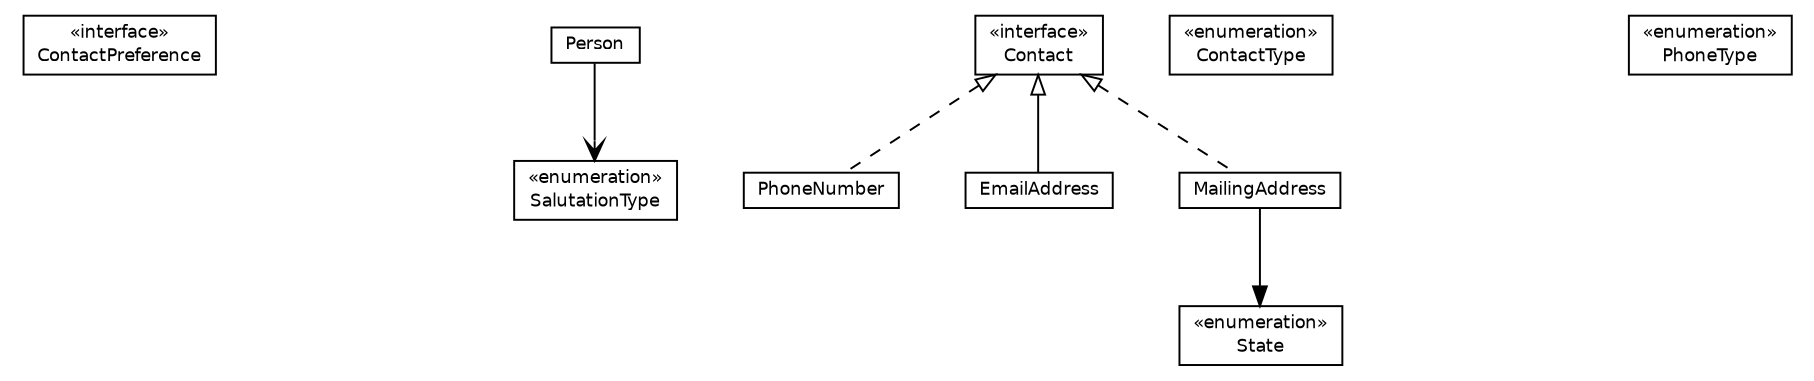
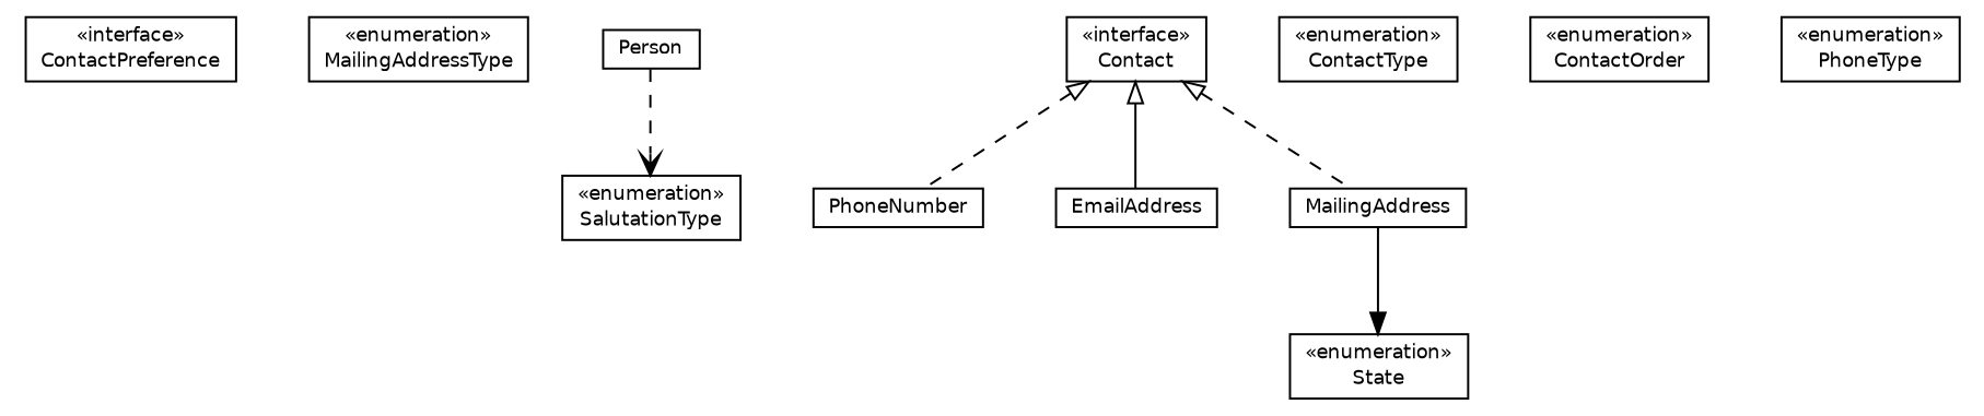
  digraph {
    nodesep=0.25
    ranksep=0.5
    node [fontcolor=black fontname=Helvetica fontsize=9.0 shape=plaintext]
    edge [fontname=Helvetica fontsize=10 headport=p labelfontname=Helvetica labelfontsize=10 tailport=p arrowtail=empty dir=back]
    n1 [label=<<table title="net.ljcomputing.people.domain.ContactPreference" border="0" cellborder="1" cellspacing="0" cellpadding="2" port="p" href="./ContactPreference.html"> 		<tr><td><table border="0" cellspacing="0" cellpadding="1"> <tr><td align="center" balign="center"> &#171;interface&#187; </td></tr> <tr><td align="center" balign="center"> ContactPreference </td></tr> 		</table></td></tr> 		</table>>]
+   n2 [label=<<table title="net.ljcomputing.people.domain.MailingAddressType" border="0" cellborder="1" cellspacing="0" cellpadding="2" port="p" href="./MailingAddressType.html"> 		<tr><td><table border="0" cellspacing="0" cellpadding="1"> <tr><td align="center" balign="center"> &#171;enumeration&#187; </td></tr> <tr><td align="center" balign="center"> MailingAddressType </td></tr> 		</table></td></tr> 		</table>>]
    n3 [label=<<table title="net.ljcomputing.people.domain.SalutationType" border="0" cellborder="1" cellspacing="0" cellpadding="2" port="p" href="./SalutationType.html"> 		<tr><td><table border="0" cellspacing="0" cellpadding="1"> <tr><td align="center" balign="center"> &#171;enumeration&#187; </td></tr> <tr><td align="center" balign="center"> SalutationType </td></tr> 		</table></td></tr> 		</table>>]
    n4 [label=<<table title="net.ljcomputing.people.domain.State" border="0" cellborder="1" cellspacing="0" cellpadding="2" port="p" href="./State.html"> 		<tr><td><table border="0" cellspacing="0" cellpadding="1"> <tr><td align="center" balign="center"> &#171;enumeration&#187; </td></tr> <tr><td align="center" balign="center"> State </td></tr> 		</table></td></tr> 		</table>>]
    n5 [label=<<table title="net.ljcomputing.people.domain.PhoneNumber" border="0" cellborder="1" cellspacing="0" cellpadding="2" port="p" href="./PhoneNumber.html"> 		<tr><td><table border="0" cellspacing="0" cellpadding="1"> <tr><td align="center" balign="center"> PhoneNumber </td></tr> 		</table></td></tr> 		</table>>]
    n6 [label=<<table title="net.ljcomputing.people.domain.ContactType" border="0" cellborder="1" cellspacing="0" cellpadding="2" port="p" href="./ContactType.html"> 		<tr><td><table border="0" cellspacing="0" cellpadding="1"> <tr><td align="center" balign="center"> &#171;enumeration&#187; </td></tr> <tr><td align="center" balign="center"> ContactType </td></tr> 		</table></td></tr> 		</table>>]
+   n7 [label=<<table title="net.ljcomputing.people.domain.ContactOrder" border="0" cellborder="1" cellspacing="0" cellpadding="2" port="p" href="./ContactOrder.html"> 		<tr><td><table border="0" cellspacing="0" cellpadding="1"> <tr><td align="center" balign="center"> &#171;enumeration&#187; </td></tr> <tr><td align="center" balign="center"> ContactOrder </td></tr> 		</table></td></tr> 		</table>>]
    n8 [label=<<table title="net.ljcomputing.people.domain.PhoneType" border="0" cellborder="1" cellspacing="0" cellpadding="2" port="p" href="./PhoneType.html"> 		<tr><td><table border="0" cellspacing="0" cellpadding="1"> <tr><td align="center" balign="center"> &#171;enumeration&#187; </td></tr> <tr><td align="center" balign="center"> PhoneType </td></tr> 		</table></td></tr> 		</table>>]
    n9 [label=<<table title="net.ljcomputing.people.domain.EmailAddress" border="0" cellborder="1" cellspacing="0" cellpadding="2" port="p" href="./EmailAddress.html"> 		<tr><td><table border="0" cellspacing="0" cellpadding="1"> <tr><td align="center" balign="center"> EmailAddress </td></tr> 		</table></td></tr> 		</table>>]
    n10 [label=<<table title="net.ljcomputing.people.domain.MailingAddress" border="0" cellborder="1" cellspacing="0" cellpadding="2" port="p" href="./MailingAddress.html"> 		<tr><td><table border="0" cellspacing="0" cellpadding="1"> <tr><td align="center" balign="center"> MailingAddress </td></tr> 		</table></td></tr> 		</table>>]
    n11 [label=<<table title="net.ljcomputing.people.domain.Person" border="0" cellborder="1" cellspacing="0" cellpadding="2" port="p" href="./Person.html"> 		<tr><td><table border="0" cellspacing="0" cellpadding="1"> <tr><td align="center" balign="center"> Person </td></tr> 		</table></td></tr> 		</table>>]
    n12 [label=<<table title="net.ljcomputing.people.domain.Contact" border="0" cellborder="1" cellspacing="0" cellpadding="2" port="p" href="./Contact.html"> 		<tr><td><table border="0" cellspacing="0" cellpadding="1"> <tr><td align="center" balign="center"> &#171;interface&#187; </td></tr> <tr><td align="center" balign="center"> Contact </td></tr> 		</table></td></tr> 		</table>>]
    n10 -> n4 [arrowhead=normal color=black fontcolor=black fontsize=10.0 arrowtail="" dir=""]
-   n11 -> n3 [arrowhead=open color=black fontcolor=black fontsize=10.0 arrowtail="" dir=""]
+   n11 -> n3 [arrowhead=open color=black fontcolor=black fontsize=10.0 style=dashed arrowtail="" dir=""]
    n12 -> n5 [style=dashed]
    n12 -> n9 [style=solid]
    n12 -> n10 [style=dashed]
  }
